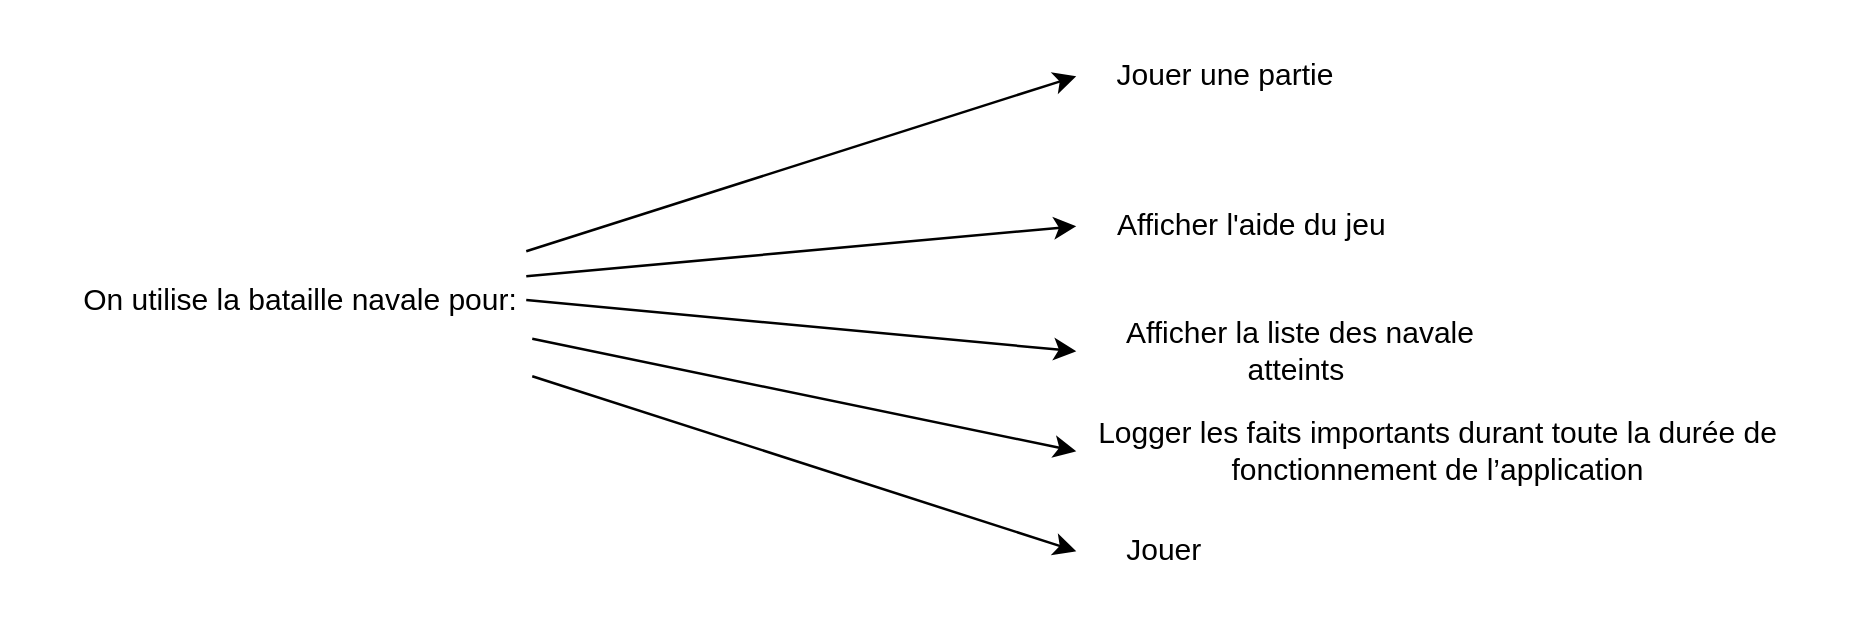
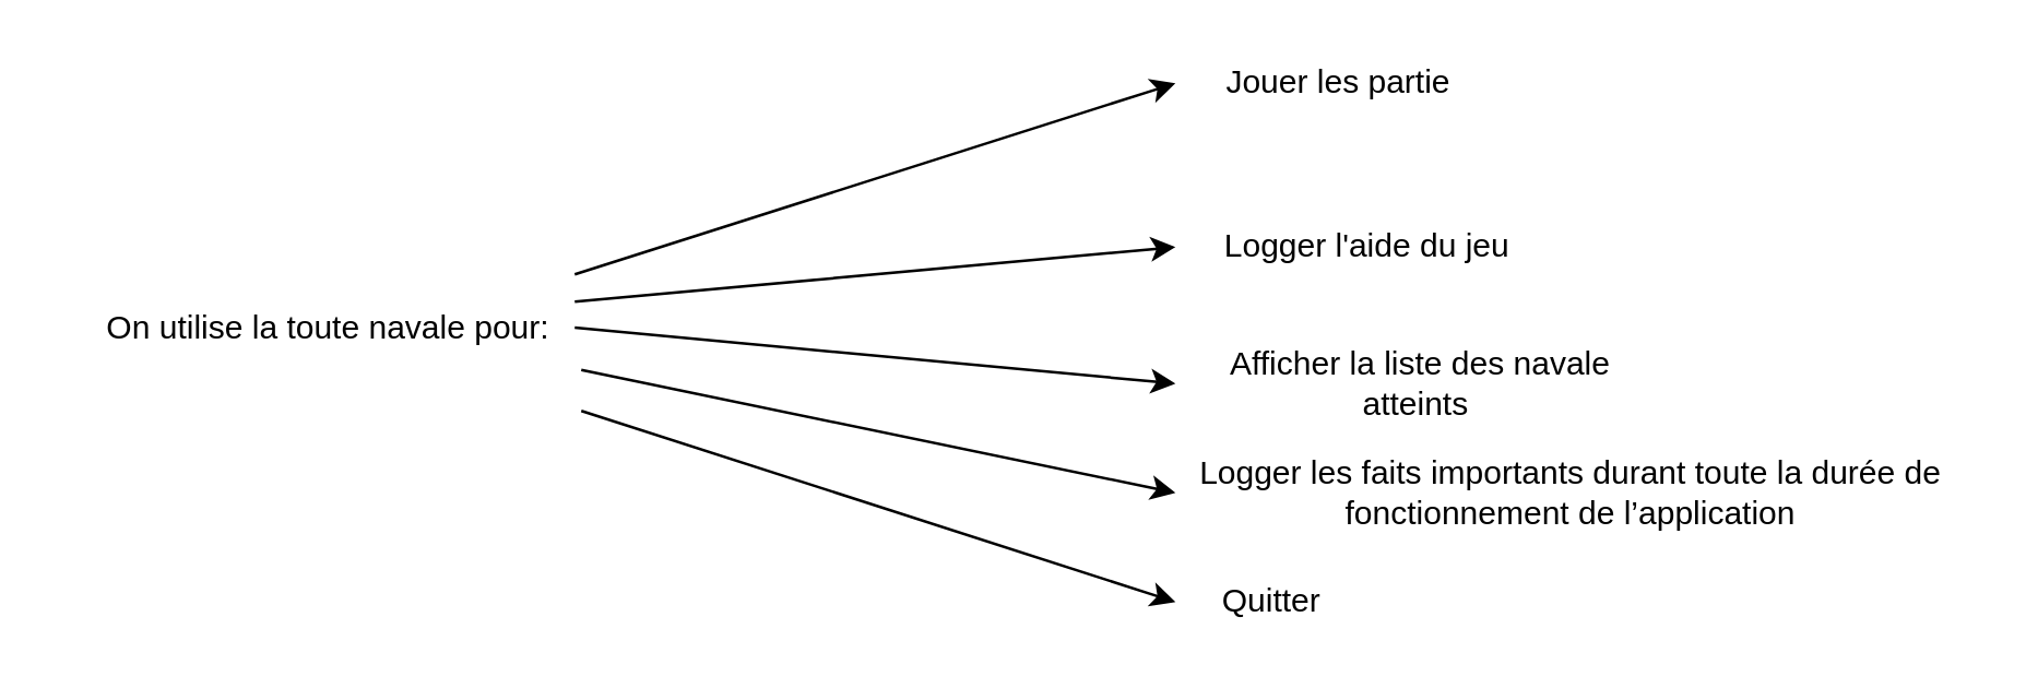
  <mxCell id="0" />
  <mxCell id="1" parent="0" />
- <mxCell id="2" value="On utilise la bataille navale pour:" style="text;html=1;strokeColor=none;fillColor=none;align=center;verticalAlign=middle;whiteSpace=wrap;rounded=0;" parent="1" vertex="1"><mxGeometry x="20" y="110" width="200" height="20" as="geometry" /></mxCell>
+ <mxCell id="2" value="On utilise la toute navale pour:" style="text;html=1;strokeColor=none;fillColor=none;align=center;verticalAlign=middle;whiteSpace=wrap;rounded=0;" parent="1" vertex="1"><mxGeometry x="20" y="110" width="200" height="20" as="geometry" /></mxCell>
  <mxCell id="3" value="" style="endArrow=classic;html=1;" parent="1" edge="1"><mxGeometry width="50" height="50" relative="1" as="geometry"><mxPoint x="210" y="100" as="sourcePoint" /><mxPoint x="430" y="30" as="targetPoint" /></mxGeometry></mxCell>
  <mxCell id="4" value="" style="endArrow=classic;html=1;" parent="1" edge="1"><mxGeometry width="50" height="50" relative="1" as="geometry"><mxPoint x="210" y="110" as="sourcePoint" /><mxPoint x="430" y="90" as="targetPoint" /></mxGeometry></mxCell>
- <mxCell id="5" value="Afficher l'aide du jeu" style="text;html=1;align=center;verticalAlign=middle;resizable=0;points=[];autosize=1;" parent="1" vertex="1"><mxGeometry x="440" y="80" width="120" height="20" as="geometry" /></mxCell>
- <mxCell id="6" value="Jouer une partie" style="text;html=1;strokeColor=none;fillColor=none;align=center;verticalAlign=middle;whiteSpace=wrap;rounded=0;" parent="1" vertex="1"><mxGeometry x="440" y="20" width="100" height="20" as="geometry" /></mxCell>
+ <mxCell id="5" value="Logger l'aide du jeu" style="text;html=1;align=center;verticalAlign=middle;resizable=0;points=[];autosize=1;" parent="1" vertex="1"><mxGeometry x="440" y="80" width="120" height="20" as="geometry" /></mxCell>
+ <mxCell id="6" value="Jouer les partie" style="text;html=1;strokeColor=none;fillColor=none;align=center;verticalAlign=middle;whiteSpace=wrap;rounded=0;" parent="1" vertex="1"><mxGeometry x="440" y="20" width="100" height="20" as="geometry" /></mxCell>
  <mxCell id="7" value="" style="endArrow=classic;html=1;exitX=0.962;exitY=1.25;exitDx=0;exitDy=0;exitPerimeter=0;" parent="1" source="2" edge="1"><mxGeometry width="50" height="50" relative="1" as="geometry"><mxPoint x="205" y="170" as="sourcePoint" /><mxPoint x="430" y="180" as="targetPoint" /></mxGeometry></mxCell>
- <mxCell id="8" value="Jouer" style="text;html=1;align=center;verticalAlign=middle;resizable=0;points=[];autosize=1;" parent="1" vertex="1"><mxGeometry x="440" y="210" width="50" height="20" as="geometry" /></mxCell>
+ <mxCell id="8" value="Quitter" style="text;html=1;align=center;verticalAlign=middle;resizable=0;points=[];autosize=1;" parent="1" vertex="1"><mxGeometry x="440" y="210" width="50" height="20" as="geometry" /></mxCell>
  <mxCell id="9" value="" style="endArrow=classic;html=1;" parent="1" edge="1"><mxGeometry width="50" height="50" relative="1" as="geometry"><mxPoint x="210" y="119.5" as="sourcePoint" /><mxPoint x="430" y="140" as="targetPoint" /></mxGeometry></mxCell>
  <mxCell id="10" value="Afficher la liste des navale atteints&amp;nbsp;" style="text;html=1;strokeColor=none;fillColor=none;align=center;verticalAlign=middle;whiteSpace=wrap;rounded=0;" parent="1" vertex="1"><mxGeometry x="440" y="130" width="160" height="20" as="geometry" /></mxCell>
  <mxCell id="11" value="Logger les faits importants durant toute la durée de fonctionnement de l’application" style="text;html=1;strokeColor=none;fillColor=none;align=center;verticalAlign=middle;whiteSpace=wrap;rounded=0;" parent="1" vertex="1"><mxGeometry x="430" y="170" width="290" height="20" as="geometry" /></mxCell>
  <mxCell id="12" value="" style="endArrow=classic;html=1;exitX=0.962;exitY=1.25;exitDx=0;exitDy=0;exitPerimeter=0;" parent="1" edge="1"><mxGeometry width="50" height="50" relative="1" as="geometry"><mxPoint x="212.4" y="150" as="sourcePoint" /><mxPoint x="430" y="220" as="targetPoint" /></mxGeometry></mxCell>
